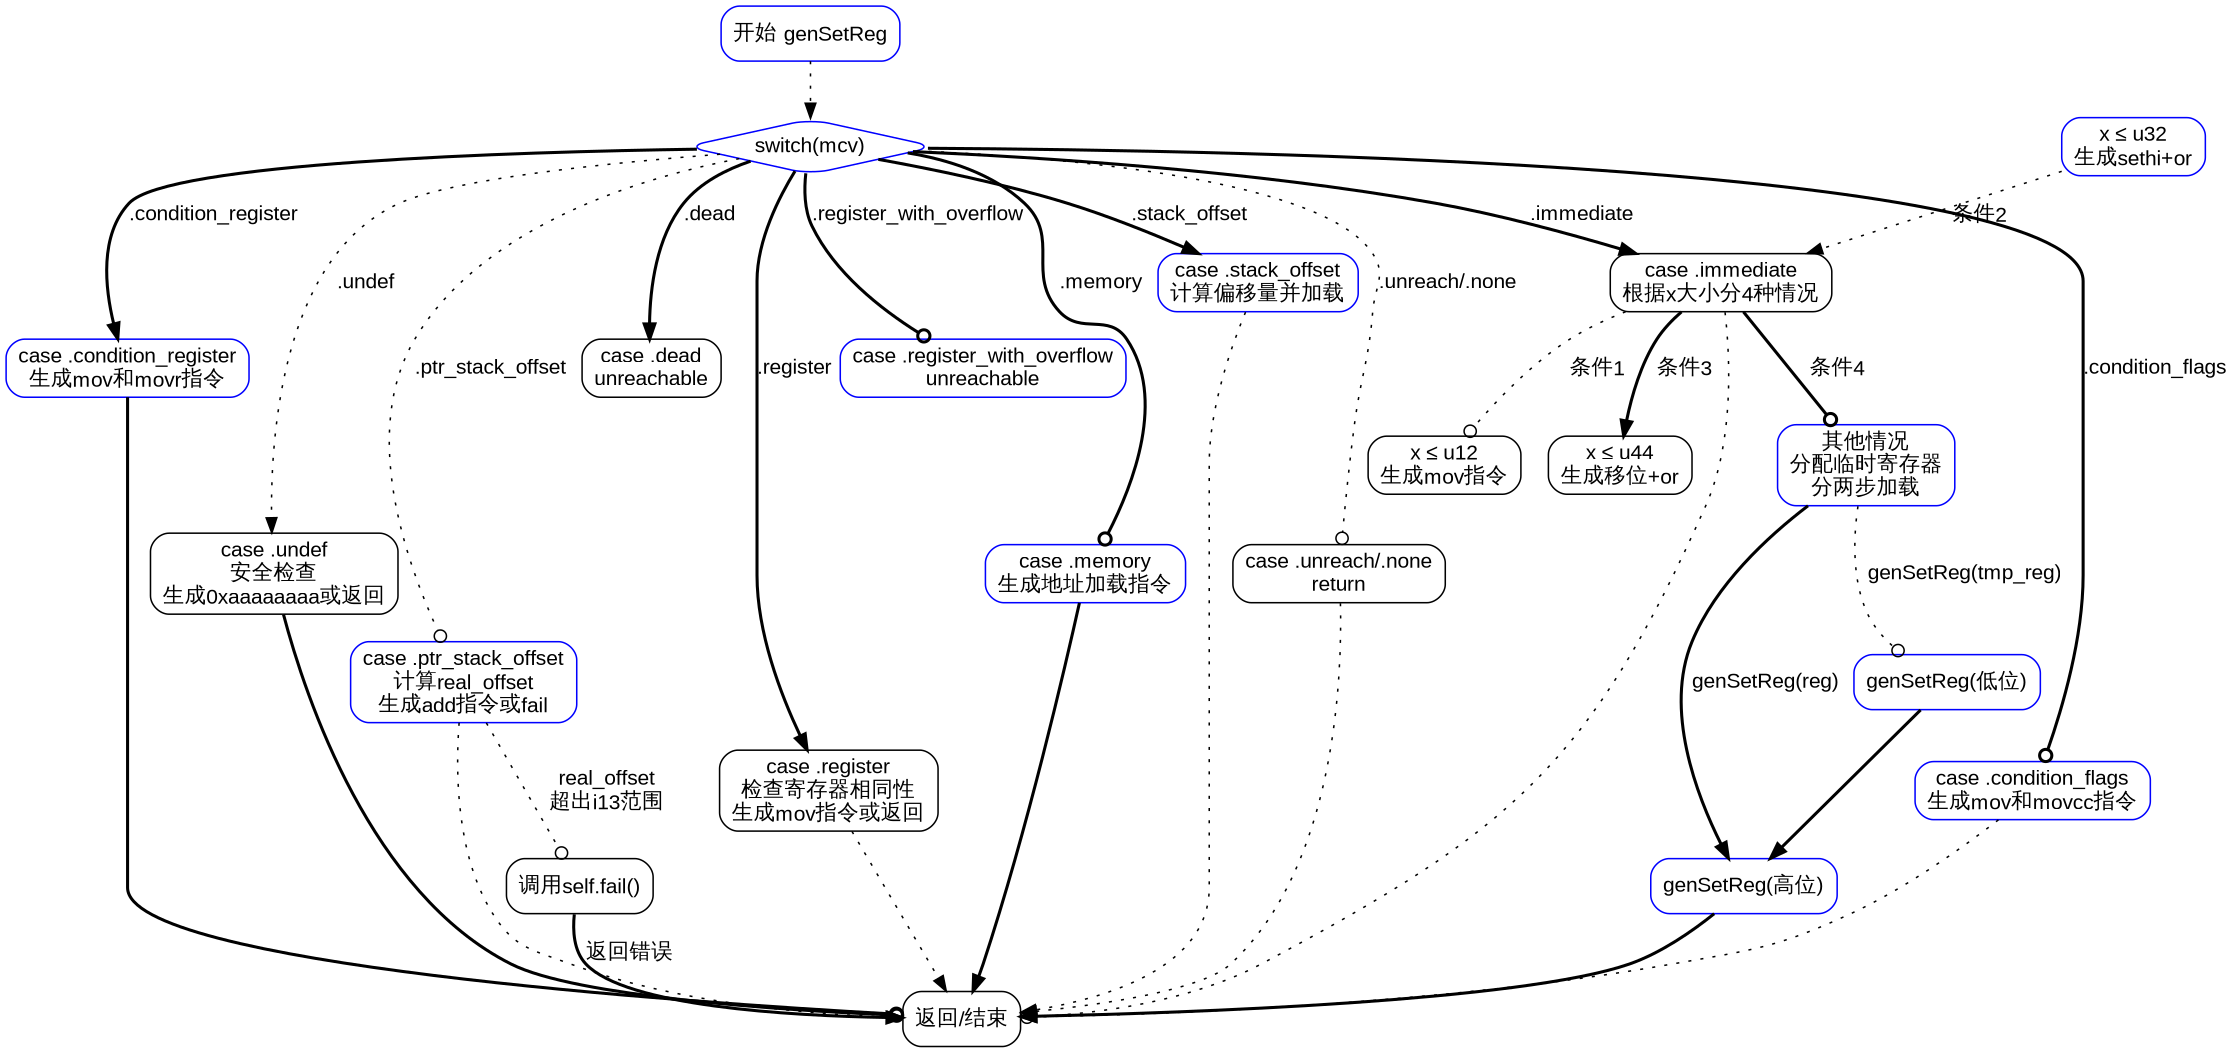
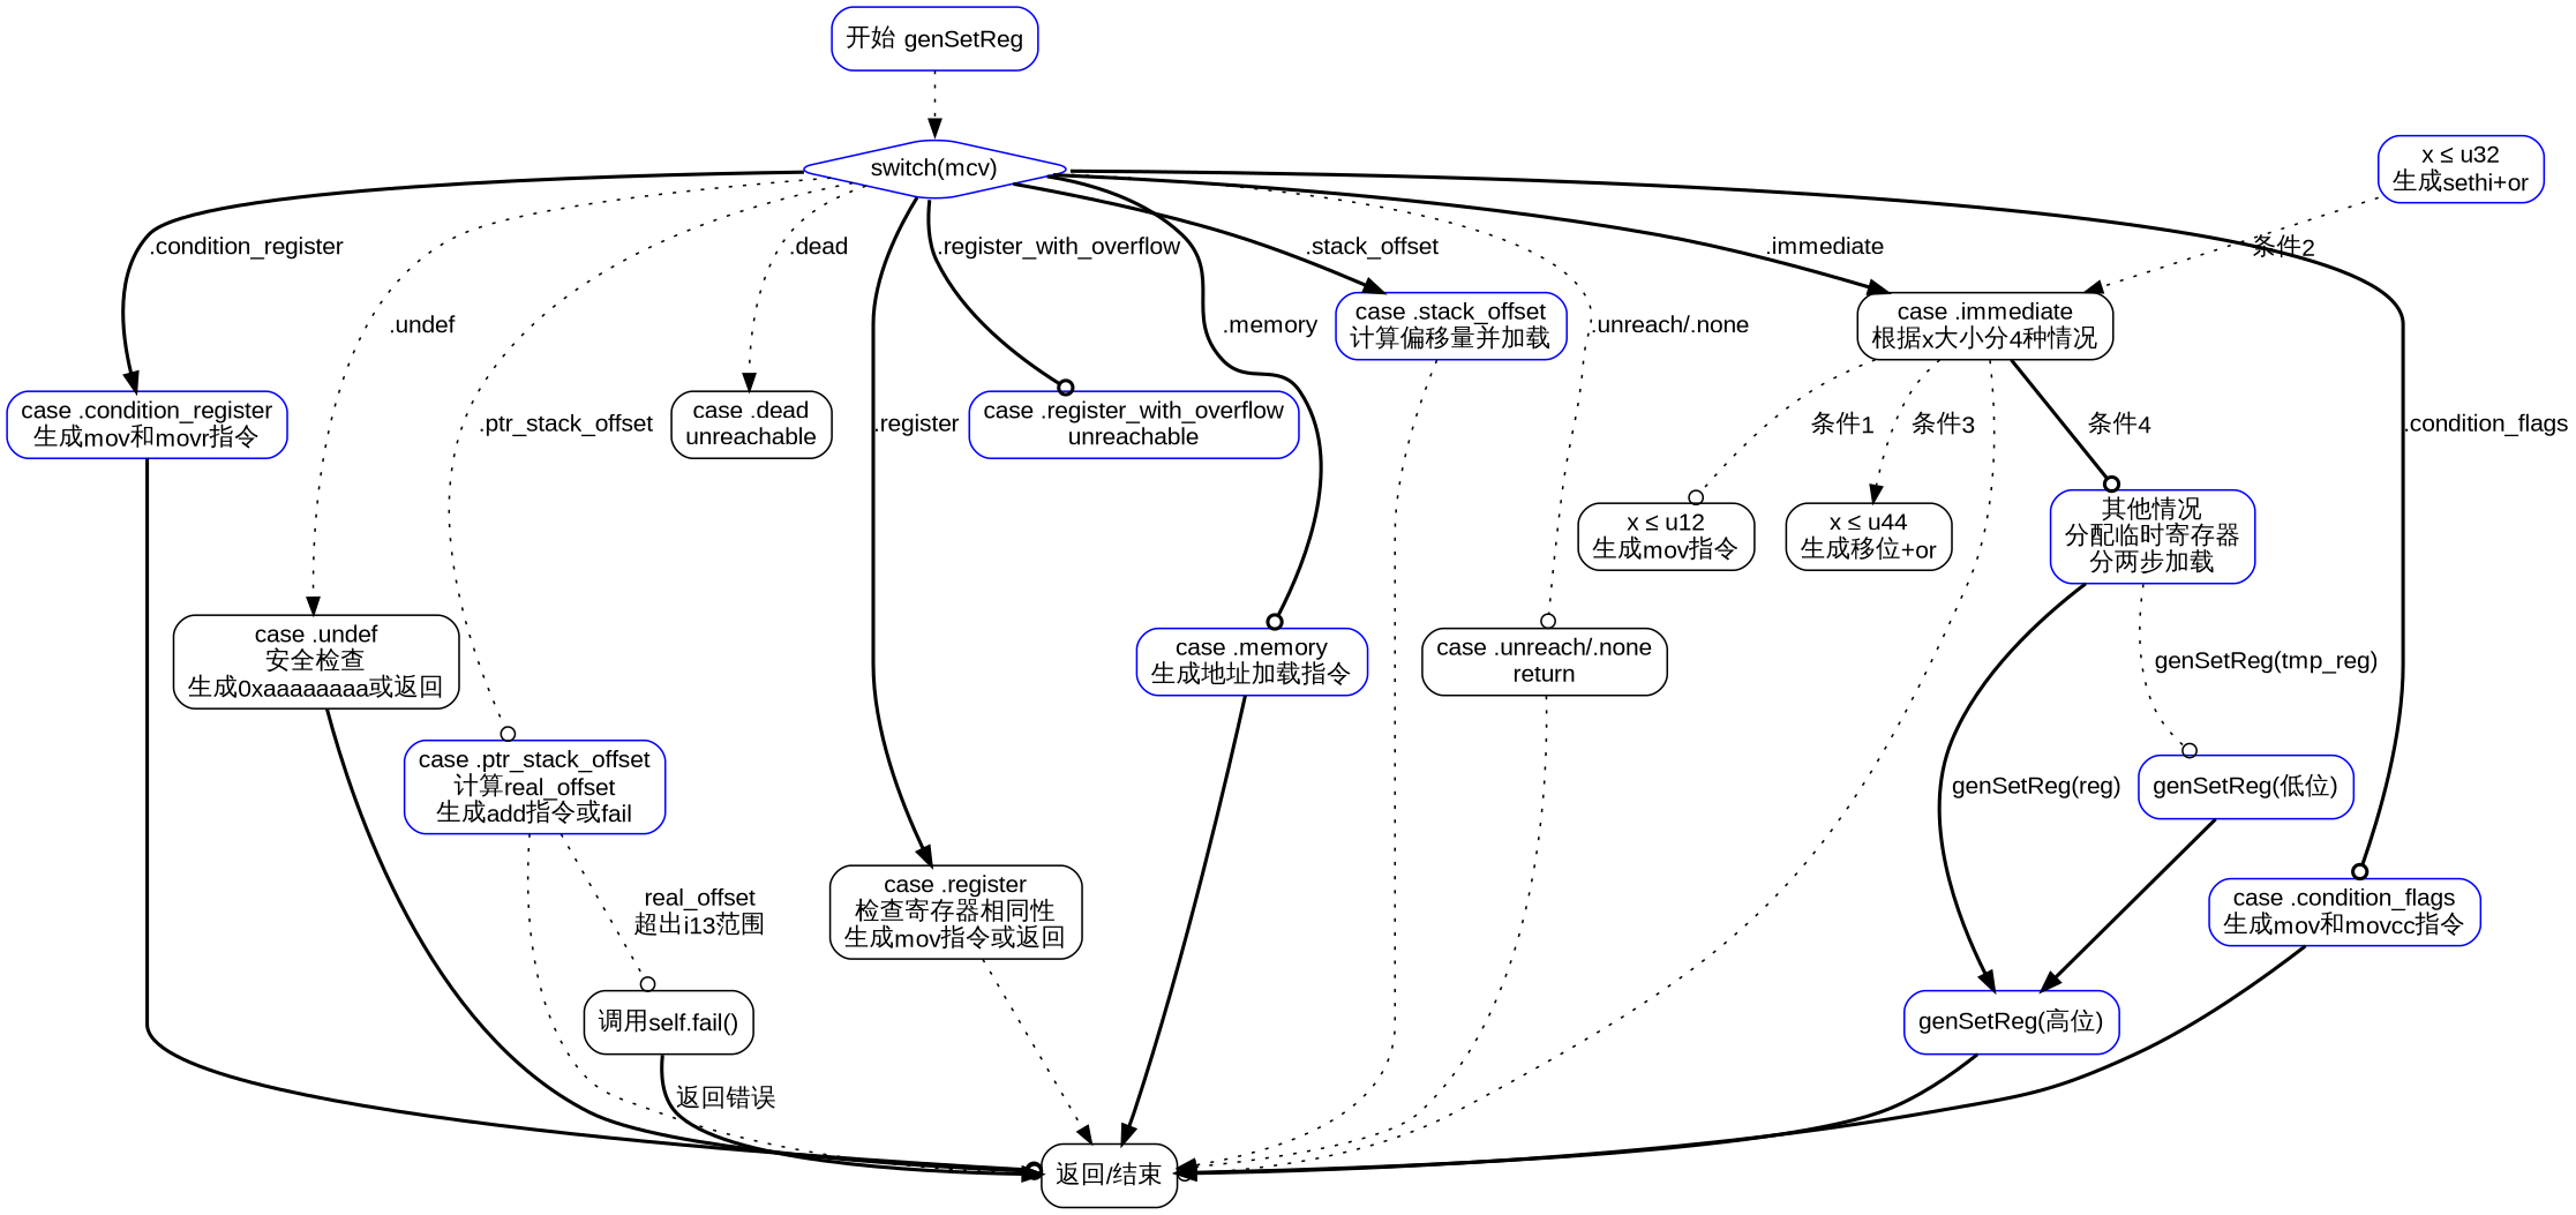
  digraph {
    node [color=blue fontname=Arial shape=rectangle style=rounded]
    edge [arrowhead=normal fontname=Arial style=bold]
    n1 [label="开始 genSetReg"]
    n2 [label="switch(mcv)" shape=diamond]
    n3 [color=black label="case .dead\nunreachable"]
    n4 [color=black label="case .unreach/.none\nreturn"]
    n5 [label="case .condition_flags\n生成mov和movcc指令"]
    n6 [label="case .condition_register\n生成mov和movr指令"]
    n7 [color=black label="case .undef\n安全检查\n生成0xaaaaaaaa或返回"]
    n8 [label="case .ptr_stack_offset\n计算real_offset\n生成add指令或fail"]
    n9 [color=black label="case .immediate\n根据x大小分4种情况"]
    n10 [color=black label="case .register\n检查寄存器相同性\n生成mov指令或返回"]
    n11 [label="case .register_with_overflow\nunreachable"]
    n12 [label="case .memory\n生成地址加载指令"]
    n13 [label="case .stack_offset\n计算偏移量并加载"]
    n14 [color=black label="返回/结束"]
    n15 [color=black label="调用self.fail()"]
    n16 [color=black label="x ≤ u12\n生成mov指令"]
    n17 [color=black label="x ≤ u44\n生成移位+or"]
    n18 [label="其他情况\n分配临时寄存器\n分两步加载"]
    n19 [label="x ≤ u32\n生成sethi+or"]
    n20 [label="genSetReg(低位)"]
    n21 [label="genSetReg(高位)"]
    n1 -> n2 [style=dotted]
-   n2 -> n3 [label=".dead"]
+   n2 -> n3 [label=".dead" style=dotted]
    n2 -> n4 [arrowhead=odot label=".unreach/.none" style=dotted]
    n2 -> n5 [arrowhead=odot label=".condition_flags"]
    n2 -> n6 [label=".condition_register"]
    n2 -> n7 [label=".undef" style=dotted]
    n2 -> n8 [arrowhead=odot label=".ptr_stack_offset" style=dotted]
    n2 -> n9 [label=".immediate"]
    n2 -> n10 [label=".register"]
    n2 -> n11 [arrowhead=odot label=".register_with_overflow"]
    n2 -> n12 [arrowhead=odot label=".memory"]
    n2 -> n13 [label=".stack_offset"]
    n3 -> n14 [style=invis arrowhead=""]
    n4 -> n14 [style=dotted]
-   n5 -> n14 [style=dotted]
+   n5 -> n14
    n6 -> n14 [arrowhead=odot]
    n7 -> n14 [arrowhead=odot]
    n8 -> n14 [style=dotted]
    n8 -> n15 [arrowhead=odot label="real_offset\n超出i13范围" style=dotted]
    n9 -> n14 [arrowhead=odot style=dotted]
    n9 -> n16 [arrowhead=odot label="条件1" style=dotted]
-   n9 -> n17 [label="条件3"]
+   n9 -> n17 [label="条件3" style=dotted]
    n9 -> n18 [arrowhead=odot label="条件4"]
    n10 -> n14 [style=dotted]
    n11 -> n14 [style=invis arrowhead=""]
    n12 -> n14
    n13 -> n14 [style=dotted]
    n15 -> n14 [label="返回错误"]
    n18 -> n20 [arrowhead=odot label="genSetReg(tmp_reg)" style=dotted]
    n18 -> n21 [label="genSetReg(reg)"]
    n19 -> n9 [label="条件2" style=dotted]
    n20 -> n21
    n21 -> n14
  }
